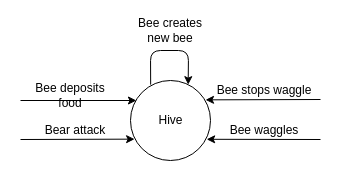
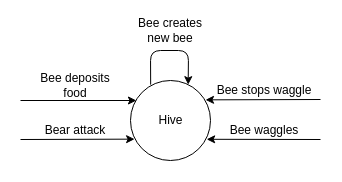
  <mxCell id="0" />
  <mxCell id="1" parent="0" />
  <mxCell id="2" value="" style="group" parent="1" vertex="1" connectable="0"><mxGeometry x="130" y="80" width="90" height="80" as="geometry" /></mxCell>
  <mxCell id="3" value="" style="ellipse;whiteSpace=wrap;html=1;aspect=fixed;" parent="2" vertex="1"><mxGeometry width="80" height="80" as="geometry" /></mxCell>
  <mxCell id="4" value="&lt;div&gt;Hive&lt;/div&gt;" style="text;html=1;resizable=0;autosize=1;align=center;verticalAlign=middle;points=[];fillColor=none;strokeColor=none;rounded=0;" parent="2" vertex="1"><mxGeometry x="15" y="25" width="50" height="30" as="geometry" /></mxCell>
- <mxCell id="5" value="Bee deposits food" style="text;html=1;strokeColor=none;fillColor=none;align=center;verticalAlign=middle;whiteSpace=wrap;rounded=0;" parent="1" vertex="1"><mxGeometry x="30" y="80" width="80" height="30" as="geometry" /></mxCell>
+ <mxCell id="5" value="Bee deposits food" style="text;html=1;strokeColor=none;fillColor=none;align=center;verticalAlign=middle;whiteSpace=wrap;rounded=0;" parent="1" vertex="1"><mxGeometry x="35" y="70" width="80" height="30" as="geometry" /></mxCell>
  <mxCell id="6" value="" style="endArrow=classic;html=1;rounded=0;entryX=0;entryY=0;entryDx=0;entryDy=0;" parent="1" edge="1"><mxGeometry width="50" height="50" relative="1" as="geometry"><mxPoint x="20" y="100" as="sourcePoint" /><mxPoint x="135.926" y="99.996" as="targetPoint" /></mxGeometry></mxCell>
  <mxCell id="7" value="" style="endArrow=classic;html=1;exitX=0.277;exitY=0.052;exitDx=0;exitDy=0;exitPerimeter=0;entryX=0.746;entryY=0.052;entryDx=0;entryDy=0;entryPerimeter=0;" parent="1" edge="1"><mxGeometry width="50" height="50" relative="1" as="geometry"><mxPoint x="150.16" y="84.16" as="sourcePoint" /><mxPoint x="187.68" y="84.16" as="targetPoint" /><Array as="points"><mxPoint x="150" y="50" /><mxPoint x="188" y="50" /></Array></mxGeometry></mxCell>
  <mxCell id="8" value="Bee creates new bee" style="text;html=1;strokeColor=none;fillColor=none;align=center;verticalAlign=middle;whiteSpace=wrap;rounded=0;" parent="1" vertex="1"><mxGeometry x="130" y="20" width="80" height="20" as="geometry" /></mxCell>
  <mxCell id="9" value="" style="endArrow=classic;html=1;rounded=0;entryX=0.051;entryY=0.733;entryDx=0;entryDy=0;entryPerimeter=0;" parent="1" target="3" edge="1"><mxGeometry width="50" height="50" relative="1" as="geometry"><mxPoint x="20" y="139" as="sourcePoint" /><mxPoint x="160" y="192" as="targetPoint" /><Array as="points" /></mxGeometry></mxCell>
  <mxCell id="10" value="Bear attack" style="text;html=1;strokeColor=none;fillColor=none;align=center;verticalAlign=middle;whiteSpace=wrap;rounded=0;" parent="1" vertex="1"><mxGeometry x="35" y="120" width="80" height="20" as="geometry" /></mxCell>
  <mxCell id="11" value="Bee stops waggle" style="text;html=1;strokeColor=none;fillColor=none;align=center;verticalAlign=middle;whiteSpace=wrap;rounded=0;" parent="1" vertex="1"><mxGeometry x="210" y="80" width="108.28" height="20" as="geometry" /></mxCell>
  <mxCell id="12" value="" style="endArrow=classic;html=1;rounded=0;entryX=0.938;entryY=0.242;entryDx=0;entryDy=0;entryPerimeter=0;" parent="1" target="3" edge="1"><mxGeometry width="50" height="50" relative="1" as="geometry"><mxPoint x="320" y="99" as="sourcePoint" /><mxPoint x="250.004" y="28.284" as="targetPoint" /><Array as="points" /></mxGeometry></mxCell>
  <mxCell id="13" value="" style="endArrow=classic;html=1;rounded=0;entryX=0.952;entryY=0.735;entryDx=0;entryDy=0;entryPerimeter=0;" parent="1" target="3" edge="1"><mxGeometry width="50" height="50" relative="1" as="geometry"><mxPoint x="320" y="139" as="sourcePoint" /><mxPoint x="210" y="139" as="targetPoint" /><Array as="points" /></mxGeometry></mxCell>
  <mxCell id="14" value="Bee waggles" style="text;html=1;strokeColor=none;fillColor=none;align=center;verticalAlign=middle;whiteSpace=wrap;rounded=0;" parent="1" vertex="1"><mxGeometry x="210" y="120" width="108.28" height="20" as="geometry" /></mxCell>
